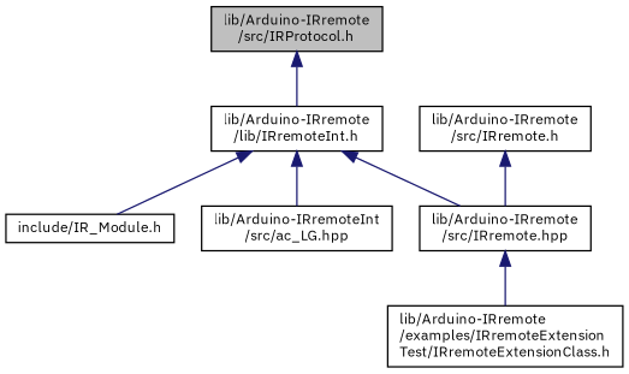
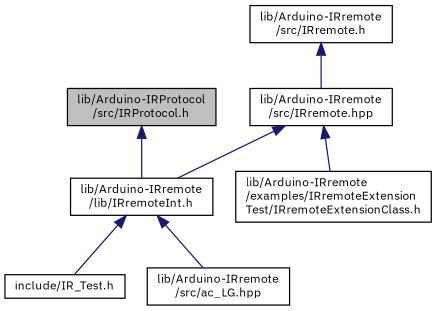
  digraph {
    fontname="IBM Plex Sans"
    node [color=black fillcolor=white fontname="IBM Plex Sans" fontsize=10 shape=record style=filled]
    edge [color=midnightblue dir=back fontname="IBM Plex Sans" fontsize=10 labelfontname=Helvetica labelfontsize=10 style=solid]
-   n1 [fillcolor=grey75 fontcolor=black height=0.2 label="lib/Arduino-IRremote\l/src/IRProtocol.h" width=0.4]
+   n1 [fillcolor=grey75 fontcolor=black height=0.2 label="lib/Arduino-IRProtocol\l/src/IRProtocol.h" width=0.4]
    n2 [height=0.2 label="lib/Arduino-IRremote\l/lib/IRremoteInt.h" width=0.4]
-   n3 [height=0.2 label="include/IR_Module.h" width=0.4]
-   n4 [height=0.2 label="lib/Arduino-IRremoteInt\l/src/ac_LG.hpp" width=0.4]
+   n3 [height=0.2 label="include/IR_Test.h" width=0.4]
+   n4 [height=0.2 label="lib/Arduino-IRremote\l/src/ac_LG.hpp" width=0.4]
    n5 [height=0.2 label="lib/Arduino-IRremote\l/src/IRremote.hpp" width=0.4]
    n6 [height=0.2 label="lib/Arduino-IRremote\l/examples/IRremoteExtension\lTest/IRremoteExtensionClass.h" width=0.4]
    n7 [height=0.2 label="lib/Arduino-IRremote\l/src/IRremote.h" width=0.4]
    n1 -> n2
    n2 -> n3
    n2 -> n4
-   n2 -> n5
+   n5 -> n2
    n5 -> n6
    n7 -> n5
  }
